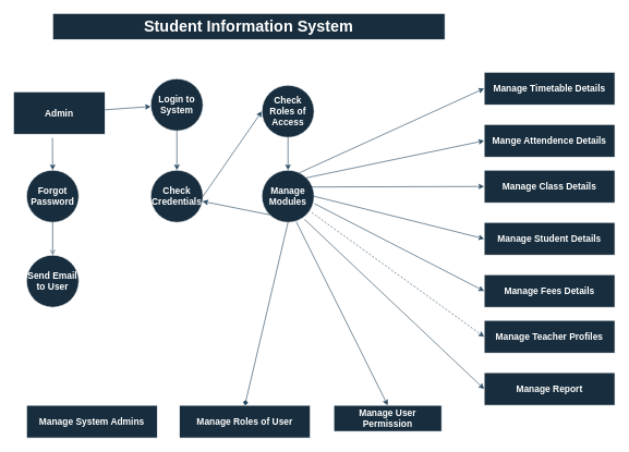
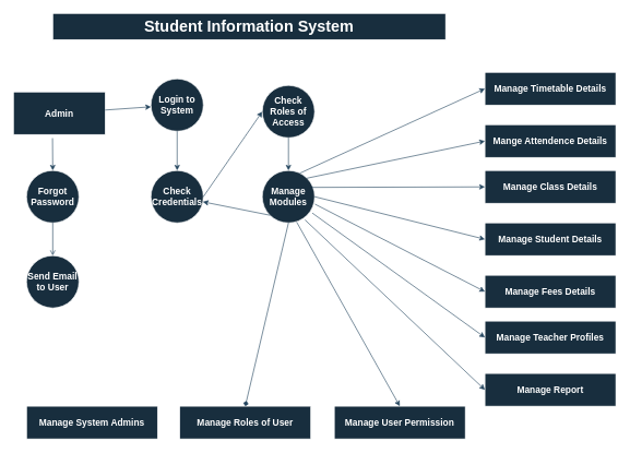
  <mxCell id="0" />
  <mxCell id="1" parent="0" />
  <mxCell id="2" value="&lt;h1&gt;Student Information System&lt;/h1&gt;" style="rounded=0;whiteSpace=wrap;html=1;labelBackgroundColor=none;fillColor=#182E3E;strokeColor=#FFFFFF;fontColor=#FFFFFF;" vertex="1" parent="1"><mxGeometry x="80" y="20" width="600" height="40" as="geometry" /></mxCell>
  <mxCell id="3" value="&lt;h3&gt;Admin&lt;/h3&gt;" style="rounded=0;whiteSpace=wrap;html=1;labelBackgroundColor=none;fillColor=#182E3E;strokeColor=#FFFFFF;fontColor=#FFFFFF;" vertex="1" parent="1"><mxGeometry x="20" y="140" width="140" height="65" as="geometry" /></mxCell>
  <mxCell id="4" value="" style="endArrow=classic;html=1;rounded=0;labelBackgroundColor=none;strokeColor=#23445D;fontColor=default;" edge="1" parent="1" source="3" target="5"><mxGeometry width="50" height="50" relative="1" as="geometry"><mxPoint x="350" y="200" as="sourcePoint" /><mxPoint x="240" y="160" as="targetPoint" /></mxGeometry></mxCell>
  <mxCell id="5" value="&lt;h3&gt;Login to System&lt;/h3&gt;" style="ellipse;whiteSpace=wrap;html=1;aspect=fixed;labelBackgroundColor=none;fillColor=#182E3E;strokeColor=#FFFFFF;fontColor=#FFFFFF;" vertex="1" parent="1"><mxGeometry x="230" y="120" width="80" height="80" as="geometry" /></mxCell>
  <mxCell id="6" value="" style="endArrow=classic;html=1;rounded=0;exitX=0.5;exitY=1;exitDx=0;exitDy=0;labelBackgroundColor=none;strokeColor=#23445D;fontColor=default;" edge="1" parent="1" source="5" target="7"><mxGeometry width="50" height="50" relative="1" as="geometry"><mxPoint x="350" y="200" as="sourcePoint" /><mxPoint x="240" y="260" as="targetPoint" /></mxGeometry></mxCell>
  <mxCell id="7" value="&lt;h3&gt;Check Credentials&lt;/h3&gt;" style="ellipse;whiteSpace=wrap;html=1;aspect=fixed;labelBackgroundColor=none;fillColor=#182E3E;strokeColor=#FFFFFF;fontColor=#FFFFFF;" vertex="1" parent="1"><mxGeometry x="230" y="260" width="80" height="80" as="geometry" /></mxCell>
  <mxCell id="8" value="" style="endArrow=classic;html=1;rounded=0;exitX=0.426;exitY=1.085;exitDx=0;exitDy=0;exitPerimeter=0;labelBackgroundColor=none;strokeColor=#23445D;fontColor=default;" edge="1" parent="1" source="3" target="9"><mxGeometry width="50" height="50" relative="1" as="geometry"><mxPoint x="350" y="200" as="sourcePoint" /><mxPoint x="80" y="260" as="targetPoint" /></mxGeometry></mxCell>
  <mxCell id="9" value="&lt;h3&gt;Forgot Password&lt;/h3&gt;" style="ellipse;whiteSpace=wrap;html=1;aspect=fixed;labelBackgroundColor=none;fillColor=#182E3E;strokeColor=#FFFFFF;fontColor=#FFFFFF;" vertex="1" parent="1"><mxGeometry x="40" y="260" width="80" height="80" as="geometry" /></mxCell>
  <mxCell id="10" value="" style="endArrow=open;html=1;rounded=0;exitX=0.5;exitY=1;exitDx=0;exitDy=0;labelBackgroundColor=none;strokeColor=#23445D;fontColor=default;" edge="1" parent="1" source="9" target="11"><mxGeometry width="50" height="50" relative="1" as="geometry"><mxPoint x="350" y="200" as="sourcePoint" /><mxPoint x="80" y="380" as="targetPoint" /></mxGeometry></mxCell>
  <mxCell id="11" value="&lt;h3&gt;Send Email to User&lt;/h3&gt;" style="ellipse;whiteSpace=wrap;html=1;aspect=fixed;labelBackgroundColor=none;fillColor=#182E3E;strokeColor=#FFFFFF;fontColor=#FFFFFF;" vertex="1" parent="1"><mxGeometry x="40" y="390" width="80" height="80" as="geometry" /></mxCell>
  <mxCell id="12" value="" style="endArrow=classic;html=1;rounded=0;exitX=1;exitY=0.5;exitDx=0;exitDy=0;entryX=0;entryY=0.5;entryDx=0;entryDy=0;labelBackgroundColor=none;strokeColor=#23445D;fontColor=default;" edge="1" parent="1" source="7" target="13"><mxGeometry width="50" height="50" relative="1" as="geometry"><mxPoint x="304" y="300" as="sourcePoint" /><mxPoint x="374" y="170" as="targetPoint" /></mxGeometry></mxCell>
  <mxCell id="13" value="&lt;h3&gt;Check Roles of Access&lt;/h3&gt;" style="ellipse;whiteSpace=wrap;html=1;aspect=fixed;labelBackgroundColor=none;fillColor=#182E3E;strokeColor=#FFFFFF;fontColor=#FFFFFF;" vertex="1" parent="1"><mxGeometry x="400" y="130" width="80" height="80" as="geometry" /></mxCell>
  <mxCell id="14" value="" style="endArrow=classic;html=1;rounded=0;labelBackgroundColor=none;strokeColor=#23445D;fontColor=default;" edge="1" parent="1" source="13"><mxGeometry width="50" height="50" relative="1" as="geometry"><mxPoint x="380" y="380" as="sourcePoint" /><mxPoint x="440" y="260" as="targetPoint" /></mxGeometry></mxCell>
  <mxCell id="15" value="&lt;h3&gt;Manage Modules&lt;/h3&gt;" style="ellipse;whiteSpace=wrap;html=1;aspect=fixed;labelBackgroundColor=none;fillColor=#182E3E;strokeColor=#FFFFFF;fontColor=#FFFFFF;" vertex="1" parent="1"><mxGeometry x="400" y="260" width="80" height="80" as="geometry" /></mxCell>
  <mxCell id="16" value="&lt;h3&gt;Manage Timetable Details&lt;/h3&gt;" style="rounded=0;whiteSpace=wrap;html=1;labelBackgroundColor=none;fillColor=#182E3E;strokeColor=#FFFFFF;fontColor=#FFFFFF;" vertex="1" parent="1"><mxGeometry x="740" y="110" width="200" height="50" as="geometry" /></mxCell>
  <mxCell id="17" value="&lt;h3&gt;Mange Attendence Details&lt;/h3&gt;" style="rounded=0;whiteSpace=wrap;html=1;labelBackgroundColor=none;fillColor=#182E3E;strokeColor=#FFFFFF;fontColor=#FFFFFF;" vertex="1" parent="1"><mxGeometry x="740" y="190" width="200" height="50" as="geometry" /></mxCell>
  <mxCell id="18" value="&lt;h3&gt;Manage Class Details&lt;/h3&gt;" style="rounded=0;whiteSpace=wrap;html=1;labelBackgroundColor=none;fillColor=#182E3E;strokeColor=#FFFFFF;fontColor=#FFFFFF;" vertex="1" parent="1"><mxGeometry x="740" y="260" width="200" height="50" as="geometry" /></mxCell>
  <mxCell id="19" value="&lt;h3&gt;Manage Student Details&lt;/h3&gt;" style="rounded=0;whiteSpace=wrap;html=1;labelBackgroundColor=none;fillColor=#182E3E;strokeColor=#FFFFFF;fontColor=#FFFFFF;" vertex="1" parent="1"><mxGeometry x="740" y="340" width="200" height="50" as="geometry" /></mxCell>
  <mxCell id="20" value="&lt;h3&gt;Manage Fees Details&lt;/h3&gt;" style="rounded=0;whiteSpace=wrap;html=1;labelBackgroundColor=none;fillColor=#182E3E;strokeColor=#FFFFFF;fontColor=#FFFFFF;" vertex="1" parent="1"><mxGeometry x="740" y="420" width="200" height="50" as="geometry" /></mxCell>
  <mxCell id="21" value="&lt;h3&gt;Manage Teacher Profiles&lt;/h3&gt;" style="rounded=0;whiteSpace=wrap;html=1;labelBackgroundColor=none;fillColor=#182E3E;strokeColor=#FFFFFF;fontColor=#FFFFFF;" vertex="1" parent="1"><mxGeometry x="740" y="490" width="200" height="50" as="geometry" /></mxCell>
  <mxCell id="22" value="&lt;h3&gt;Manage Report&lt;/h3&gt;" style="rounded=0;whiteSpace=wrap;html=1;labelBackgroundColor=none;fillColor=#182E3E;strokeColor=#FFFFFF;fontColor=#FFFFFF;" vertex="1" parent="1"><mxGeometry x="740" y="570" width="200" height="50" as="geometry" /></mxCell>
  <mxCell id="23" value="" style="endArrow=classic;html=1;rounded=0;exitX=0.715;exitY=0.052;exitDx=0;exitDy=0;entryX=0;entryY=0.5;entryDx=0;entryDy=0;exitPerimeter=0;labelBackgroundColor=none;strokeColor=#23445D;fontColor=default;" edge="1" parent="1" source="15" target="16"><mxGeometry width="50" height="50" relative="1" as="geometry"><mxPoint x="510" y="350" as="sourcePoint" /><mxPoint x="560" y="300" as="targetPoint" /></mxGeometry></mxCell>
  <mxCell id="24" value="" style="endArrow=classic;html=1;rounded=0;exitX=1;exitY=0;exitDx=0;exitDy=0;entryX=0;entryY=0.5;entryDx=0;entryDy=0;labelBackgroundColor=none;strokeColor=#23445D;fontColor=default;" edge="1" parent="1" source="15" target="17"><mxGeometry width="50" height="50" relative="1" as="geometry"><mxPoint x="550" y="425" as="sourcePoint" /><mxPoint x="670" y="290" as="targetPoint" /></mxGeometry></mxCell>
  <mxCell id="25" value="" style="endArrow=classic;html=1;rounded=0;exitX=0.945;exitY=0.322;exitDx=0;exitDy=0;entryX=0;entryY=0.5;entryDx=0;entryDy=0;exitPerimeter=0;labelBackgroundColor=none;strokeColor=#23445D;fontColor=default;" edge="1" parent="1" source="15" target="18"><mxGeometry width="50" height="50" relative="1" as="geometry"><mxPoint x="500" y="455" as="sourcePoint" /><mxPoint x="620" y="320" as="targetPoint" /></mxGeometry></mxCell>
  <mxCell id="26" value="" style="endArrow=classic;html=1;rounded=0;entryX=0;entryY=0.5;entryDx=0;entryDy=0;labelBackgroundColor=none;strokeColor=#23445D;fontColor=default;" edge="1" parent="1" target="19"><mxGeometry width="50" height="50" relative="1" as="geometry"><mxPoint x="480" y="300" as="sourcePoint" /><mxPoint x="640" y="380" as="targetPoint" /></mxGeometry></mxCell>
  <mxCell id="27" value="" style="endArrow=classic;html=1;rounded=0;exitX=1.005;exitY=0.642;exitDx=0;exitDy=0;entryX=0;entryY=0.5;entryDx=0;entryDy=0;exitPerimeter=0;labelBackgroundColor=none;strokeColor=#23445D;fontColor=default;" edge="1" parent="1" source="15" target="20"><mxGeometry width="50" height="50" relative="1" as="geometry"><mxPoint x="530" y="525" as="sourcePoint" /><mxPoint x="650" y="390" as="targetPoint" /></mxGeometry></mxCell>
- <mxCell id="28" value="" style="endArrow=classic;html=1;rounded=0;entryX=0;entryY=0.5;entryDx=0;entryDy=0;exitX=0.955;exitY=0.812;exitDx=0;exitDy=0;exitPerimeter=0;labelBackgroundColor=none;strokeColor=#23445D;fontColor=default;dashed=1;" edge="1" parent="1" source="15" target="21"><mxGeometry width="50" height="50" relative="1" as="geometry"><mxPoint x="470" y="310" as="sourcePoint" /><mxPoint x="610" y="500" as="targetPoint" /></mxGeometry></mxCell>
+ <mxCell id="28" value="" style="endArrow=classic;html=1;rounded=0;entryX=0;entryY=0.5;entryDx=0;entryDy=0;exitX=0.955;exitY=0.812;exitDx=0;exitDy=0;exitPerimeter=0;labelBackgroundColor=none;strokeColor=#23445D;fontColor=default;" edge="1" parent="1" source="15" target="21"><mxGeometry width="50" height="50" relative="1" as="geometry"><mxPoint x="470" y="310" as="sourcePoint" /><mxPoint x="610" y="500" as="targetPoint" /></mxGeometry></mxCell>
  <mxCell id="29" value="" style="endArrow=classic;html=1;rounded=0;entryX=0;entryY=0.5;entryDx=0;entryDy=0;exitX=0.815;exitY=0.942;exitDx=0;exitDy=0;exitPerimeter=0;labelBackgroundColor=none;strokeColor=#23445D;fontColor=default;" edge="1" parent="1" source="15" target="22"><mxGeometry width="50" height="50" relative="1" as="geometry"><mxPoint x="470" y="675" as="sourcePoint" /><mxPoint x="590" y="540" as="targetPoint" /></mxGeometry></mxCell>
  <mxCell id="30" value="&lt;h3&gt;Manage Roles of User&lt;/h3&gt;" style="rounded=0;whiteSpace=wrap;html=1;labelBackgroundColor=none;fillColor=#182E3E;strokeColor=#FFFFFF;fontColor=#FFFFFF;" vertex="1" parent="1"><mxGeometry x="274" y="620" width="200" height="50" as="geometry" /></mxCell>
  <mxCell id="31" value="&lt;h3&gt;Manage System Admins&lt;/h3&gt;" style="rounded=0;whiteSpace=wrap;html=1;labelBackgroundColor=none;fillColor=#182E3E;strokeColor=#FFFFFF;fontColor=#FFFFFF;" vertex="1" parent="1"><mxGeometry x="40" y="620" width="200" height="50" as="geometry" /></mxCell>
- <mxCell id="32" value="&lt;h3&gt;Manage User Permission&lt;/h3&gt;" style="rounded=0;whiteSpace=wrap;html=1;labelBackgroundColor=none;fillColor=#182E3E;strokeColor=#FFFFFF;fontColor=#FFFFFF;" vertex="1" parent="1"><mxGeometry x="510" y="620" width="165" height="40" as="geometry" /></mxCell>
+ <mxCell id="32" value="&lt;h3&gt;Manage User Permission&lt;/h3&gt;" style="rounded=0;whiteSpace=wrap;html=1;labelBackgroundColor=none;fillColor=#182E3E;strokeColor=#FFFFFF;fontColor=#FFFFFF;" vertex="1" parent="1"><mxGeometry x="510" y="620" width="200" height="50" as="geometry" /></mxCell>
  <mxCell id="33" value="" style="endArrow=classic;html=1;rounded=0;exitX=0.655;exitY=0.982;exitDx=0;exitDy=0;entryX=0.5;entryY=0;entryDx=0;entryDy=0;exitPerimeter=0;labelBackgroundColor=none;strokeColor=#23445D;fontColor=default;" edge="1" parent="1" source="15" target="32"><mxGeometry width="50" height="50" relative="1" as="geometry"><mxPoint x="510" y="410" as="sourcePoint" /><mxPoint x="770" y="705" as="targetPoint" /></mxGeometry></mxCell>
  <mxCell id="34" value="" style="endArrow=diamond;html=1;rounded=0;exitX=0.5;exitY=1;exitDx=0;exitDy=0;entryX=0.5;entryY=0;entryDx=0;entryDy=0;labelBackgroundColor=none;strokeColor=#23445D;fontColor=default;" edge="1" parent="1" source="15" target="30"><mxGeometry width="50" height="50" relative="1" as="geometry"><mxPoint x="330" y="440" as="sourcePoint" /><mxPoint x="590" y="735" as="targetPoint" /></mxGeometry></mxCell>
  <mxCell id="35" value="" style="endArrow=classic;html=1;rounded=0;exitX=0;exitY=1;exitDx=0;exitDy=0;labelBackgroundColor=none;strokeColor=#23445D;fontColor=default;" edge="1" parent="1" source="15" target="7"><mxGeometry width="50" height="50" relative="1" as="geometry"><mxPoint x="300" y="430" as="sourcePoint" /><mxPoint x="560" y="725" as="targetPoint" /></mxGeometry></mxCell>
